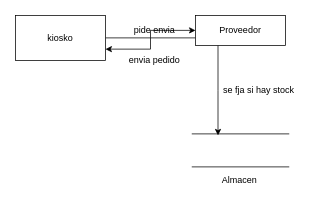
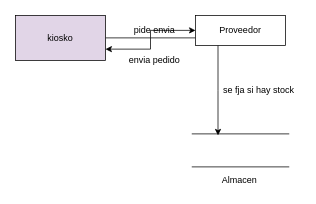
  <mxCell id="0" />
  <mxCell id="1" parent="0" />
  <mxCell id="2" style="edgeStyle=orthogonalEdgeStyle;rounded=0;orthogonalLoop=1;jettySize=auto;html=1;exitX=1;exitY=0.5;exitDx=0;exitDy=0;" edge="1" parent="1" source="3" target="6"><mxGeometry relative="1" as="geometry" /></mxCell>
- <mxCell id="3" value="kiosko" style="rounded=0;whiteSpace=wrap;html=1;" vertex="1" parent="1"><mxGeometry x="20" y="20" width="120" height="60" as="geometry" /></mxCell>
+ <mxCell id="3" value="kiosko" style="rounded=0;whiteSpace=wrap;html=1;fillColor=#e1d5e7;" vertex="1" parent="1"><mxGeometry x="20" y="20" width="120" height="60" as="geometry" /></mxCell>
  <mxCell id="4" style="edgeStyle=orthogonalEdgeStyle;rounded=0;orthogonalLoop=1;jettySize=auto;html=1;exitX=0.25;exitY=1;exitDx=0;exitDy=0;" edge="1" parent="1" source="6"><mxGeometry relative="1" as="geometry"><mxPoint x="290" y="180" as="targetPoint" /></mxGeometry></mxCell>
  <mxCell id="5" style="edgeStyle=orthogonalEdgeStyle;rounded=0;orthogonalLoop=1;jettySize=auto;html=1;exitX=0;exitY=0.75;exitDx=0;exitDy=0;entryX=1;entryY=0.75;entryDx=0;entryDy=0;" edge="1" parent="1" source="6" target="3"><mxGeometry relative="1" as="geometry" /></mxCell>
  <mxCell id="6" value="Proveedor" style="rounded=0;whiteSpace=wrap;html=1;" vertex="1" parent="1"><mxGeometry x="260" y="20" width="120" height="40" as="geometry" /></mxCell>
  <mxCell id="7" value="" style="shape=link;html=1;rounded=0;width=44;" edge="1" parent="1"><mxGeometry width="100" relative="1" as="geometry"><mxPoint x="255" y="200" as="sourcePoint" /><mxPoint x="385" y="200" as="targetPoint" /></mxGeometry></mxCell>
  <mxCell id="8" value="pide envia" style="text;html=1;resizable=0;autosize=1;align=center;verticalAlign=middle;points=[];fillColor=none;strokeColor=none;rounded=0;" vertex="1" parent="1"><mxGeometry x="160" y="30" width="90" height="20" as="geometry" /></mxCell>
  <mxCell id="9" value="se fja si hay stock" style="text;html=1;resizable=0;autosize=1;align=center;verticalAlign=middle;points=[];fillColor=none;strokeColor=none;rounded=0;" vertex="1" parent="1"><mxGeometry x="289" y="110" width="110" height="20" as="geometry" /></mxCell>
  <mxCell id="10" value="envia pedido" style="text;html=1;resizable=0;autosize=1;align=center;verticalAlign=middle;points=[];fillColor=none;strokeColor=none;rounded=0;" vertex="1" parent="1"><mxGeometry x="165" y="70" width="80" height="20" as="geometry" /></mxCell>
  <mxCell id="11" value="Almacen&amp;nbsp;" style="text;html=1;resizable=0;autosize=1;align=center;verticalAlign=middle;points=[];fillColor=none;strokeColor=none;rounded=0;" vertex="1" parent="1"><mxGeometry x="285" y="230" width="70" height="20" as="geometry" /></mxCell>
